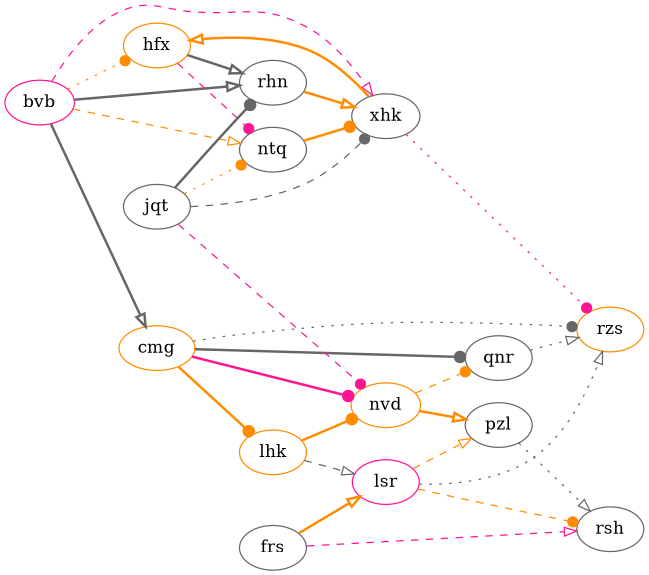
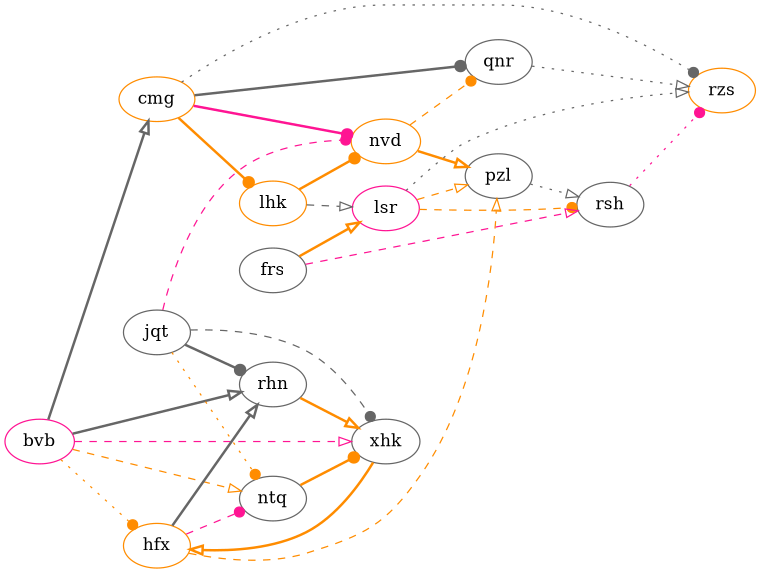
  digraph {
    rankdir=LR
    node [color=gray40]
    edge [arrowhead=onormal color=darkorange style=bold]
    bvb [color=deeppink height=0.5 width=0.77632]
    cmg [color=darkorange height=0.5 width=0.84854]
    hfx [color=darkorange height=0.5 width=0.75]
    ntq [height=0.5 width=0.75]
    rhn [height=0.5 width=0.75]
    xhk [height=0.5 width=0.75827]
    lhk [color=darkorange height=0.5 width=0.75]
    nvd [color=darkorange height=0.5 width=0.77632]
    qnr [height=0.5 width=0.75]
    rzs [color=darkorange height=0.5 width=0.75]
    pzl [height=0.5 width=0.75]
    lsr [color=deeppink height=0.5 width=0.75]
    rsh [height=0.5 width=0.75]
    frs [height=0.5 width=0.75]
    jqt [height=0.5 width=0.75]
    bvb -> cmg [color=gray40]
    bvb -> hfx [arrowhead=dot style=dotted]
    bvb -> ntq [style=dashed]
    bvb -> rhn [color=gray40]
    bvb -> xhk [color=deeppink style=dashed]
    cmg -> lhk [arrowhead=dot]
    cmg -> nvd [arrowhead=dot color=deeppink]
    cmg -> qnr [arrowhead=dot color=gray40]
    cmg -> rzs [arrowhead=dot color=gray40 style=dotted]
    hfx -> ntq [arrowhead=dot color=deeppink style=dashed]
    hfx -> rhn [color=gray40]
+   hfx -> pzl [style=dashed]
    ntq -> xhk [arrowhead=dot]
    rhn -> xhk
    xhk -> hfx
    lhk -> nvd [arrowhead=dot]
    lhk -> lsr [color=gray40 style=dashed]
    nvd -> qnr [arrowhead=dot style=dashed]
    nvd -> pzl
    qnr -> rzs [color=gray40 style=dotted]
    pzl -> rsh [color=gray40 style=dotted]
    lsr -> rzs [color=gray40 style=dotted]
    lsr -> pzl [style=dashed]
    lsr -> rsh [arrowhead=dot style=dashed]
-   xhk -> rzs [arrowhead=dot color=deeppink style=dotted]
+   rsh -> rzs [arrowhead=dot color=deeppink style=dotted]
    frs -> lsr
    frs -> rsh [color=deeppink style=dashed]
    jqt -> ntq [arrowhead=dot style=dotted]
    jqt -> rhn [arrowhead=dot color=gray40]
    jqt -> xhk [arrowhead=dot color=gray40 style=dashed]
    jqt -> nvd [arrowhead=dot color=deeppink style=dashed]
  }
